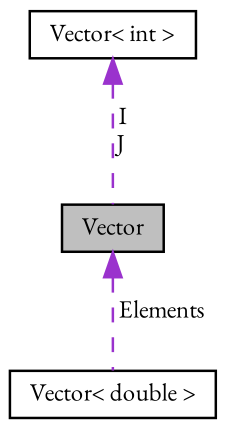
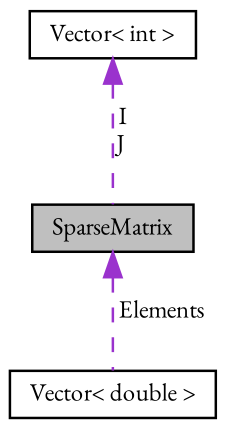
  digraph {
    fontname="EB Garamond"
    node [color=black fillcolor=white fontname="EB Garamond" fontsize=10 shape=record style=filled]
    edge [color=darkorchid3 dir=back fontname="EB Garamond" fontsize=10 labelfontname=Helvetica labelfontsize=10 style=dashed]
-   n1 [fillcolor=grey75 fontcolor=black height=0.2 label=Vector width=0.4]
+   n1 [fillcolor=grey75 fontcolor=black height=0.2 label=SparseMatrix width=0.4]
    n2 [height=0.2 label="Vector\< double \>" width=0.4]
    n3 [height=0.2 label="Vector\< int \>" width=0.4]
    n1 -> n2 [label=" Elements"]
    n3 -> n1 [label=" I\nJ"]
  }
